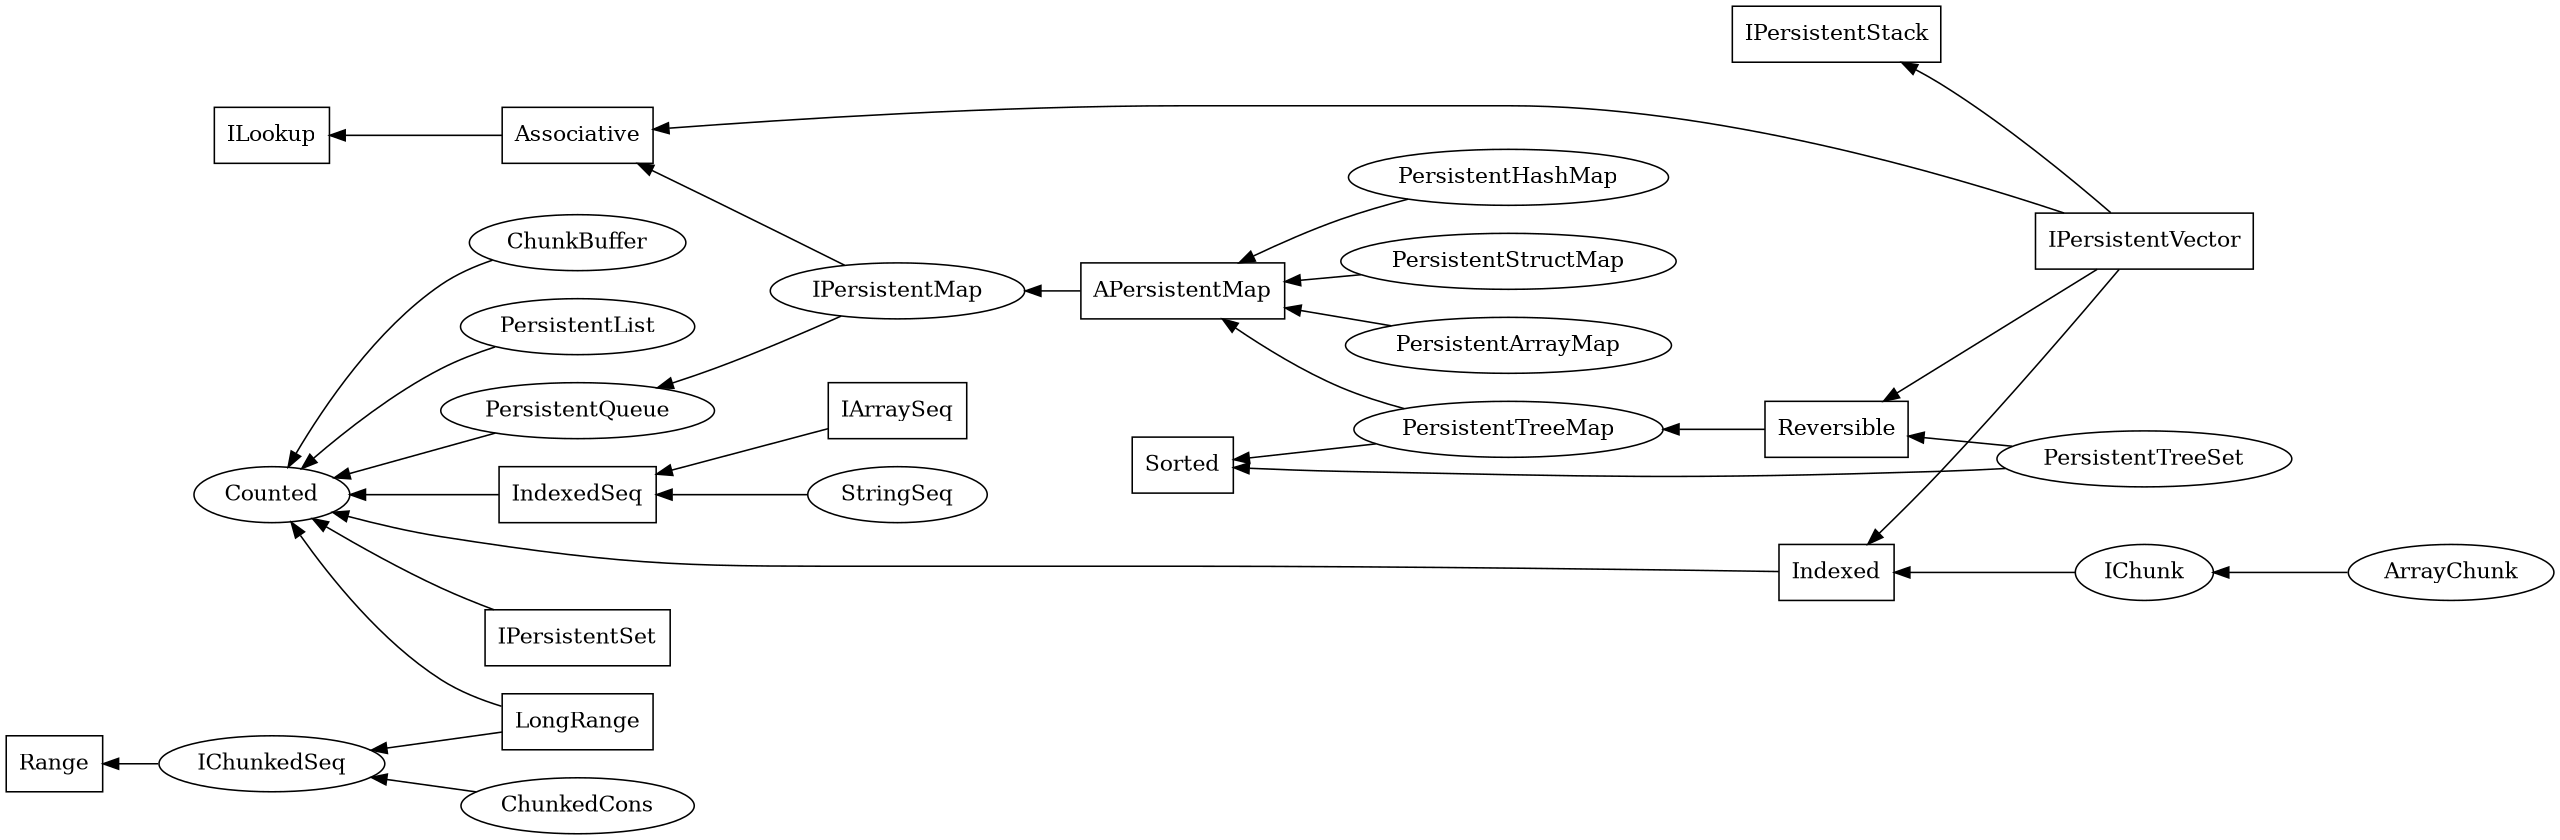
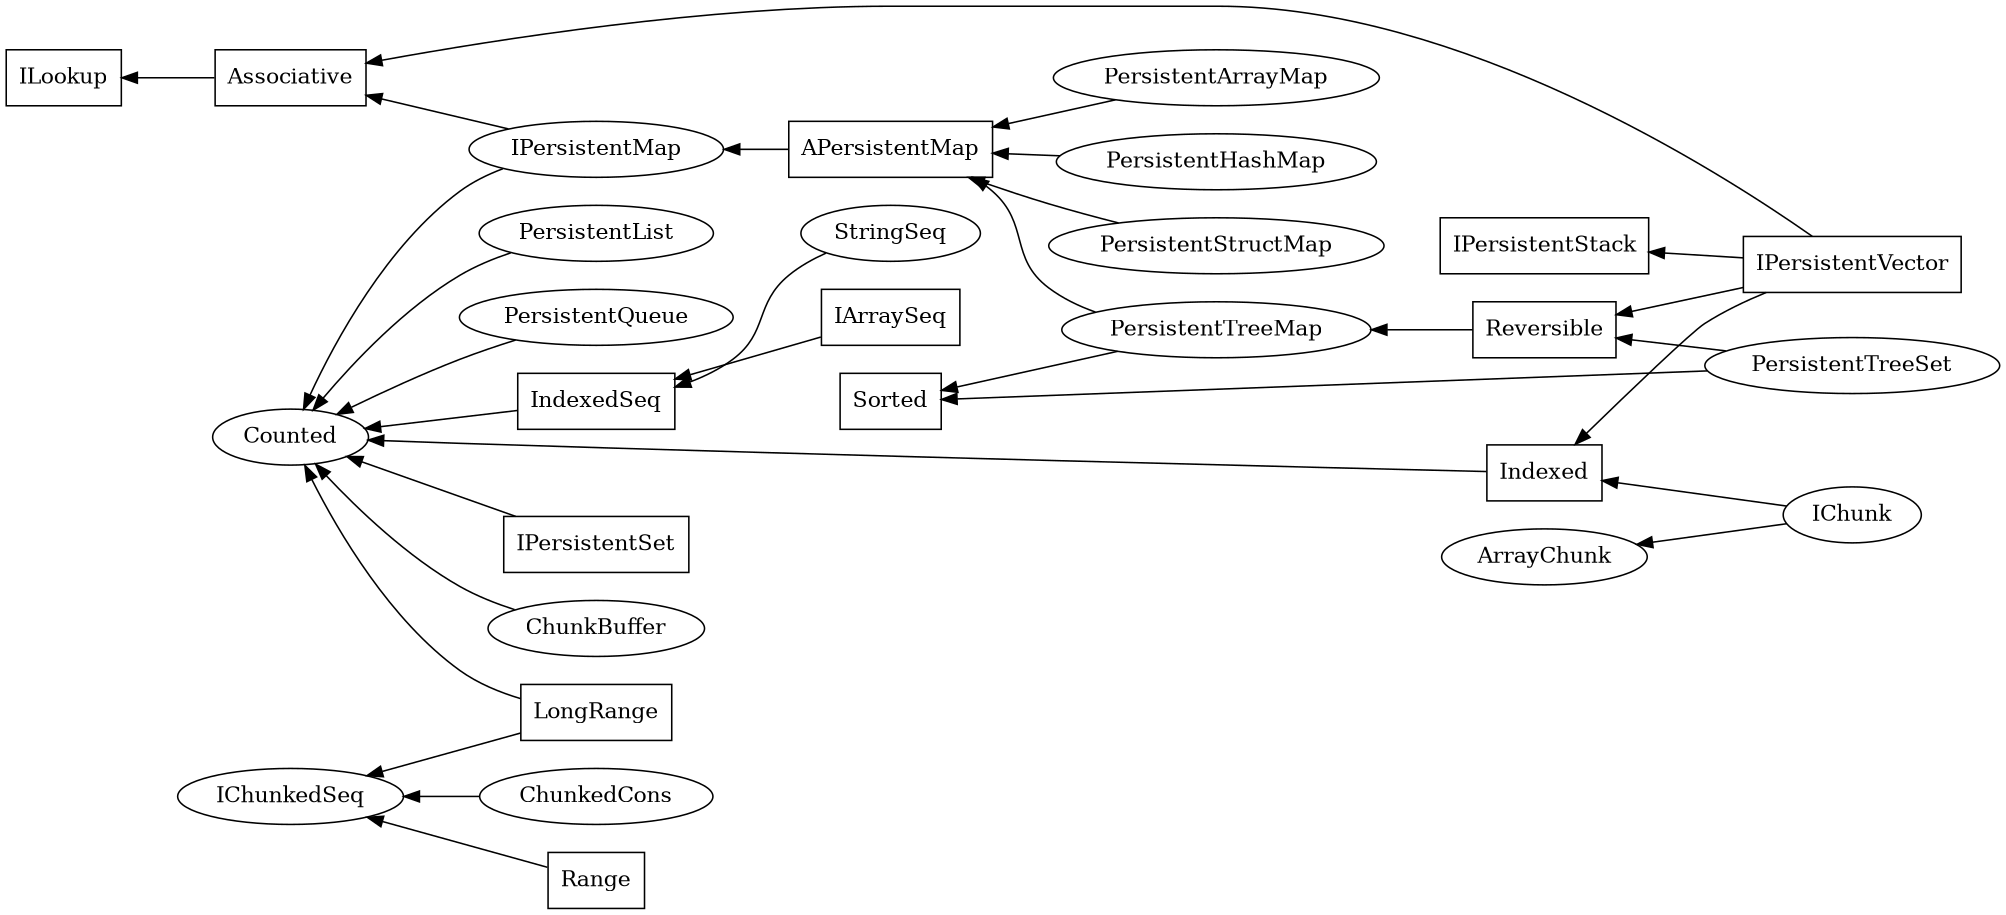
  strict digraph {
    concentrate=true
    rankdir=RL
    node [shape=ellipse]
    ILookup [shape=box]
    Associative [shape=box]
    Counted
    IArraySeq [shape=box]
    IndexedSeq [shape=box]
    IChunk
    Indexed [shape=box]
    IPersistentMap
    IPersistentSet [shape=box]
    IPersistentVector [shape=box]
    IPersistentStack [shape=box]
    Reversible [shape=box]
    Sorted [shape=box]
    APersistentMap [shape=box]
    ArrayChunk
    ChunkBuffer
    ChunkedCons
    IChunkedSeq
    LongRange [shape=box]
    PersistentList
    PersistentQueue
    PersistentTreeMap
    PersistentTreeSet
    Range [shape=box]
    StringSeq
    PersistentArrayMap
    PersistentHashMap
    PersistentStructMap
    subgraph sub_1 {
      ILookup
      Associative
      Counted
      IArraySeq
      IndexedSeq
      IChunk
      Indexed
      IPersistentMap
      IPersistentSet
      IPersistentVector
      IPersistentStack
      Reversible
      Sorted
      APersistentMap
    }
    subgraph sub_2 {
      Counted
      IndexedSeq
      IChunk
      Reversible
      Sorted
      APersistentMap
      ArrayChunk
      ChunkBuffer
      ChunkedCons
      IChunkedSeq
      LongRange
      PersistentList
      PersistentQueue
      PersistentTreeMap
      PersistentTreeSet
      Range
      StringSeq
      PersistentArrayMap
      PersistentHashMap
      PersistentStructMap
    }
    Associative -> ILookup
    IArraySeq -> IndexedSeq
    IndexedSeq -> Counted
    IChunk -> Indexed
    Indexed -> Counted
    IPersistentMap -> Associative
-   IPersistentMap -> PersistentQueue
+   IPersistentMap -> Counted
    IPersistentSet -> Counted
    IPersistentVector -> Associative
    IPersistentVector -> Indexed
    IPersistentVector -> IPersistentStack
    IPersistentVector -> Reversible
    Reversible -> PersistentTreeMap
    APersistentMap -> IPersistentMap
-   ArrayChunk -> IChunk
+   IChunk -> ArrayChunk
    ChunkBuffer -> Counted
    ChunkedCons -> IChunkedSeq
    LongRange -> Counted
    LongRange -> IChunkedSeq
    PersistentList -> Counted
    PersistentQueue -> Counted
    PersistentTreeMap -> Sorted
    PersistentTreeMap -> APersistentMap
    PersistentTreeSet -> Reversible
    PersistentTreeSet -> Sorted
-   IChunkedSeq -> Range
+   Range -> IChunkedSeq
    StringSeq -> IndexedSeq
    PersistentArrayMap -> APersistentMap
    PersistentHashMap -> APersistentMap
    PersistentStructMap -> APersistentMap
  }
